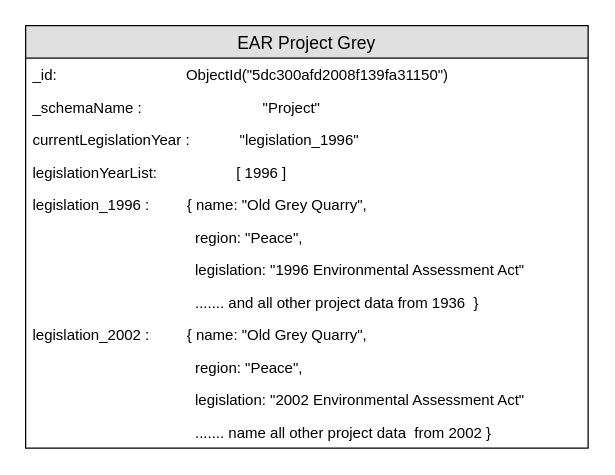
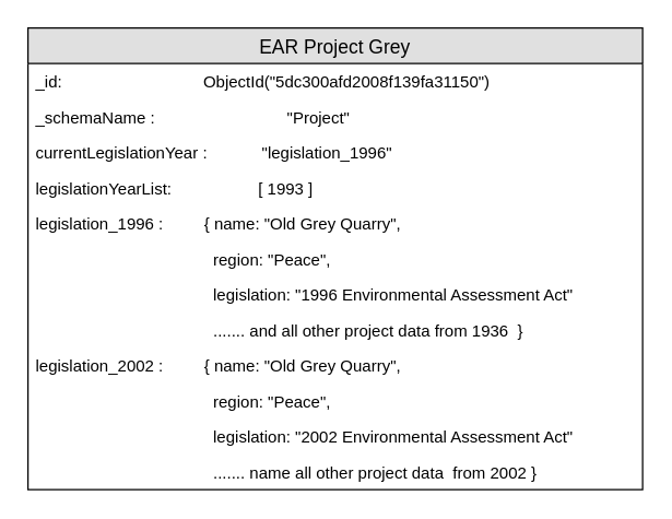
  <mxCell id="0" />
  <mxCell id="1" parent="0" />
  <mxCell id="2" value="EAR Project Grey" style="swimlane;fontStyle=0;childLayout=stackLayout;horizontal=1;startSize=26;fillColor=#e0e0e0;horizontalStack=0;resizeParent=1;resizeParentMax=0;resizeLast=0;collapsible=1;marginBottom=0;swimlaneFillColor=#ffffff;align=center;fontSize=14;" vertex="1" parent="1"><mxGeometry x="20" y="20" width="450" height="338" as="geometry" /></mxCell>
  <mxCell id="3" value="_id:                               ObjectId(&quot;5dc300afd2008f139fa31150&quot;)" style="text;strokeColor=none;fillColor=none;spacingLeft=4;spacingRight=4;overflow=hidden;rotatable=0;points=[[0,0.5],[1,0.5]];portConstraint=eastwest;fontSize=12;" vertex="1" parent="2"><mxGeometry y="26" width="450" height="26" as="geometry" /></mxCell>
  <mxCell id="4" value="_schemaName :                             &quot;Project&quot;" style="text;strokeColor=none;fillColor=none;spacingLeft=4;spacingRight=4;overflow=hidden;rotatable=0;points=[[0,0.5],[1,0.5]];portConstraint=eastwest;fontSize=12;" vertex="1" parent="2"><mxGeometry y="52" width="450" height="26" as="geometry" /></mxCell>
  <mxCell id="5" value="currentLegislationYear :            &quot;legislation_1996&quot;" style="text;strokeColor=none;fillColor=none;spacingLeft=4;spacingRight=4;overflow=hidden;rotatable=0;points=[[0,0.5],[1,0.5]];portConstraint=eastwest;fontSize=12;" vertex="1" parent="2"><mxGeometry y="78" width="450" height="26" as="geometry" /></mxCell>
- <mxCell id="6" value="legislationYearList:                   [ 1996 ]" style="text;strokeColor=none;fillColor=none;spacingLeft=4;spacingRight=4;overflow=hidden;rotatable=0;points=[[0,0.5],[1,0.5]];portConstraint=eastwest;fontSize=12;" vertex="1" parent="2"><mxGeometry y="104" width="450" height="26" as="geometry" /></mxCell>
+ <mxCell id="6" value="legislationYearList:                   [ 1993 ]" style="text;strokeColor=none;fillColor=none;spacingLeft=4;spacingRight=4;overflow=hidden;rotatable=0;points=[[0,0.5],[1,0.5]];portConstraint=eastwest;fontSize=12;" vertex="1" parent="2"><mxGeometry y="104" width="450" height="26" as="geometry" /></mxCell>
  <mxCell id="7" value="legislation_1996 :         { name: &quot;Old Grey Quarry&quot;, " style="text;strokeColor=none;fillColor=none;spacingLeft=4;spacingRight=4;overflow=hidden;rotatable=0;points=[[0,0.5],[1,0.5]];portConstraint=eastwest;fontSize=12;" vertex="1" parent="2"><mxGeometry y="130" width="450" height="26" as="geometry" /></mxCell>
  <mxCell id="8" value="                                       region: &quot;Peace&quot;," style="text;strokeColor=none;fillColor=none;spacingLeft=4;spacingRight=4;overflow=hidden;rotatable=0;points=[[0,0.5],[1,0.5]];portConstraint=eastwest;fontSize=12;" vertex="1" parent="2"><mxGeometry y="156" width="450" height="26" as="geometry" /></mxCell>
  <mxCell id="9" value="                                       legislation: &quot;1996 Environmental Assessment Act&quot;" style="text;strokeColor=none;fillColor=none;spacingLeft=4;spacingRight=4;overflow=hidden;rotatable=0;points=[[0,0.5],[1,0.5]];portConstraint=eastwest;fontSize=12;" vertex="1" parent="2"><mxGeometry y="182" width="450" height="26" as="geometry" /></mxCell>
  <mxCell id="10" value="                                       ....... and all other project data from 1936  }" style="text;strokeColor=none;fillColor=none;spacingLeft=4;spacingRight=4;overflow=hidden;rotatable=0;points=[[0,0.5],[1,0.5]];portConstraint=eastwest;fontSize=12;" vertex="1" parent="2"><mxGeometry y="208" width="450" height="26" as="geometry" /></mxCell>
  <mxCell id="11" value="legislation_2002 :         { name: &quot;Old Grey Quarry&quot;, " style="text;strokeColor=none;fillColor=none;spacingLeft=4;spacingRight=4;overflow=hidden;rotatable=0;points=[[0,0.5],[1,0.5]];portConstraint=eastwest;fontSize=12;" vertex="1" parent="2"><mxGeometry y="234" width="450" height="26" as="geometry" /></mxCell>
  <mxCell id="12" value="                                       region: &quot;Peace&quot;," style="text;strokeColor=none;fillColor=none;spacingLeft=4;spacingRight=4;overflow=hidden;rotatable=0;points=[[0,0.5],[1,0.5]];portConstraint=eastwest;fontSize=12;" vertex="1" parent="2"><mxGeometry y="260" width="450" height="26" as="geometry" /></mxCell>
  <mxCell id="13" value="                                       legislation: &quot;2002 Environmental Assessment Act&quot;" style="text;strokeColor=none;fillColor=none;spacingLeft=4;spacingRight=4;overflow=hidden;rotatable=0;points=[[0,0.5],[1,0.5]];portConstraint=eastwest;fontSize=12;" vertex="1" parent="2"><mxGeometry y="286" width="450" height="26" as="geometry" /></mxCell>
  <mxCell id="14" value="                                       ....... name all other project data  from 2002 }" style="text;strokeColor=none;fillColor=none;spacingLeft=4;spacingRight=4;overflow=hidden;rotatable=0;points=[[0,0.5],[1,0.5]];portConstraint=eastwest;fontSize=12;" vertex="1" parent="2"><mxGeometry y="312" width="450" height="26" as="geometry" /></mxCell>
